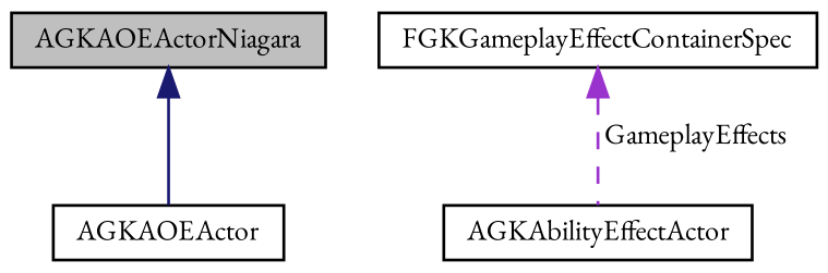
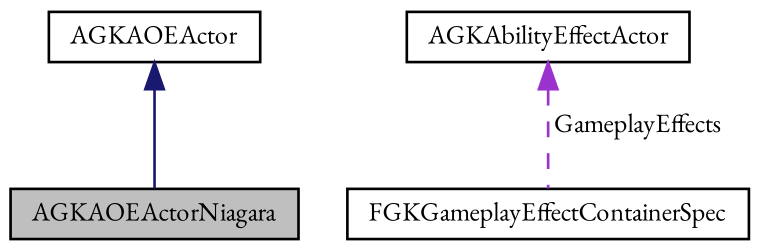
  digraph {
    fontname="EB Garamond"
    node [color=black fillcolor=white fontname="EB Garamond" fontsize=10 shape=record style=filled]
    edge [dir=back fontname="EB Garamond" fontsize=10 labelfontname=Helvetica labelfontsize=10]
    n1 [fillcolor=grey75 fontcolor=black height=0.2 label=AGKAOEActorNiagara width=0.4]
    n2 [height=0.2 label=AGKAOEActor width=0.4]
    n3 [height=0.2 label=AGKAbilityEffectActor width=0.4]
    n4 [height=0.2 label=FGKGameplayEffectContainerSpec width=0.4]
-   n1 -> n2 [color=midnightblue style=solid]
-   n4 -> n3 [color=darkorchid3 label=" GameplayEffects" style=dashed]
+   n2 -> n1 [color=midnightblue style=solid]
+   n3 -> n4 [color=darkorchid3 label=" GameplayEffects" style=dashed]
  }
